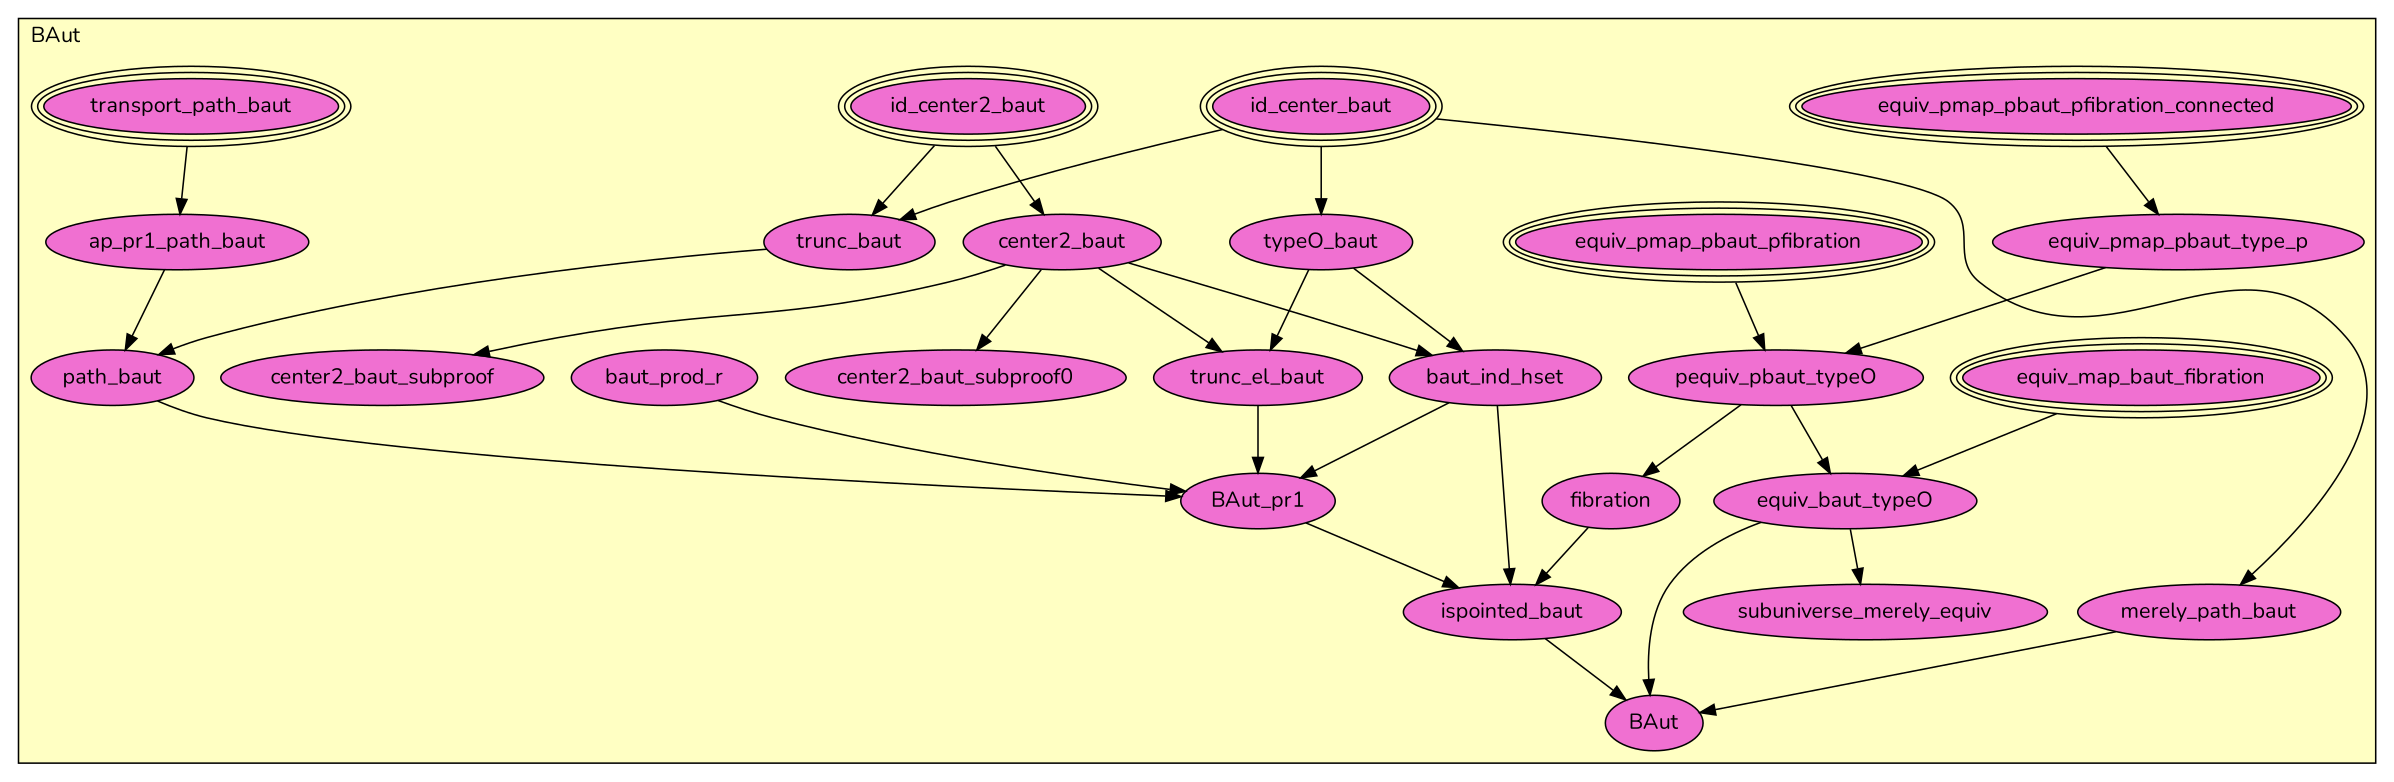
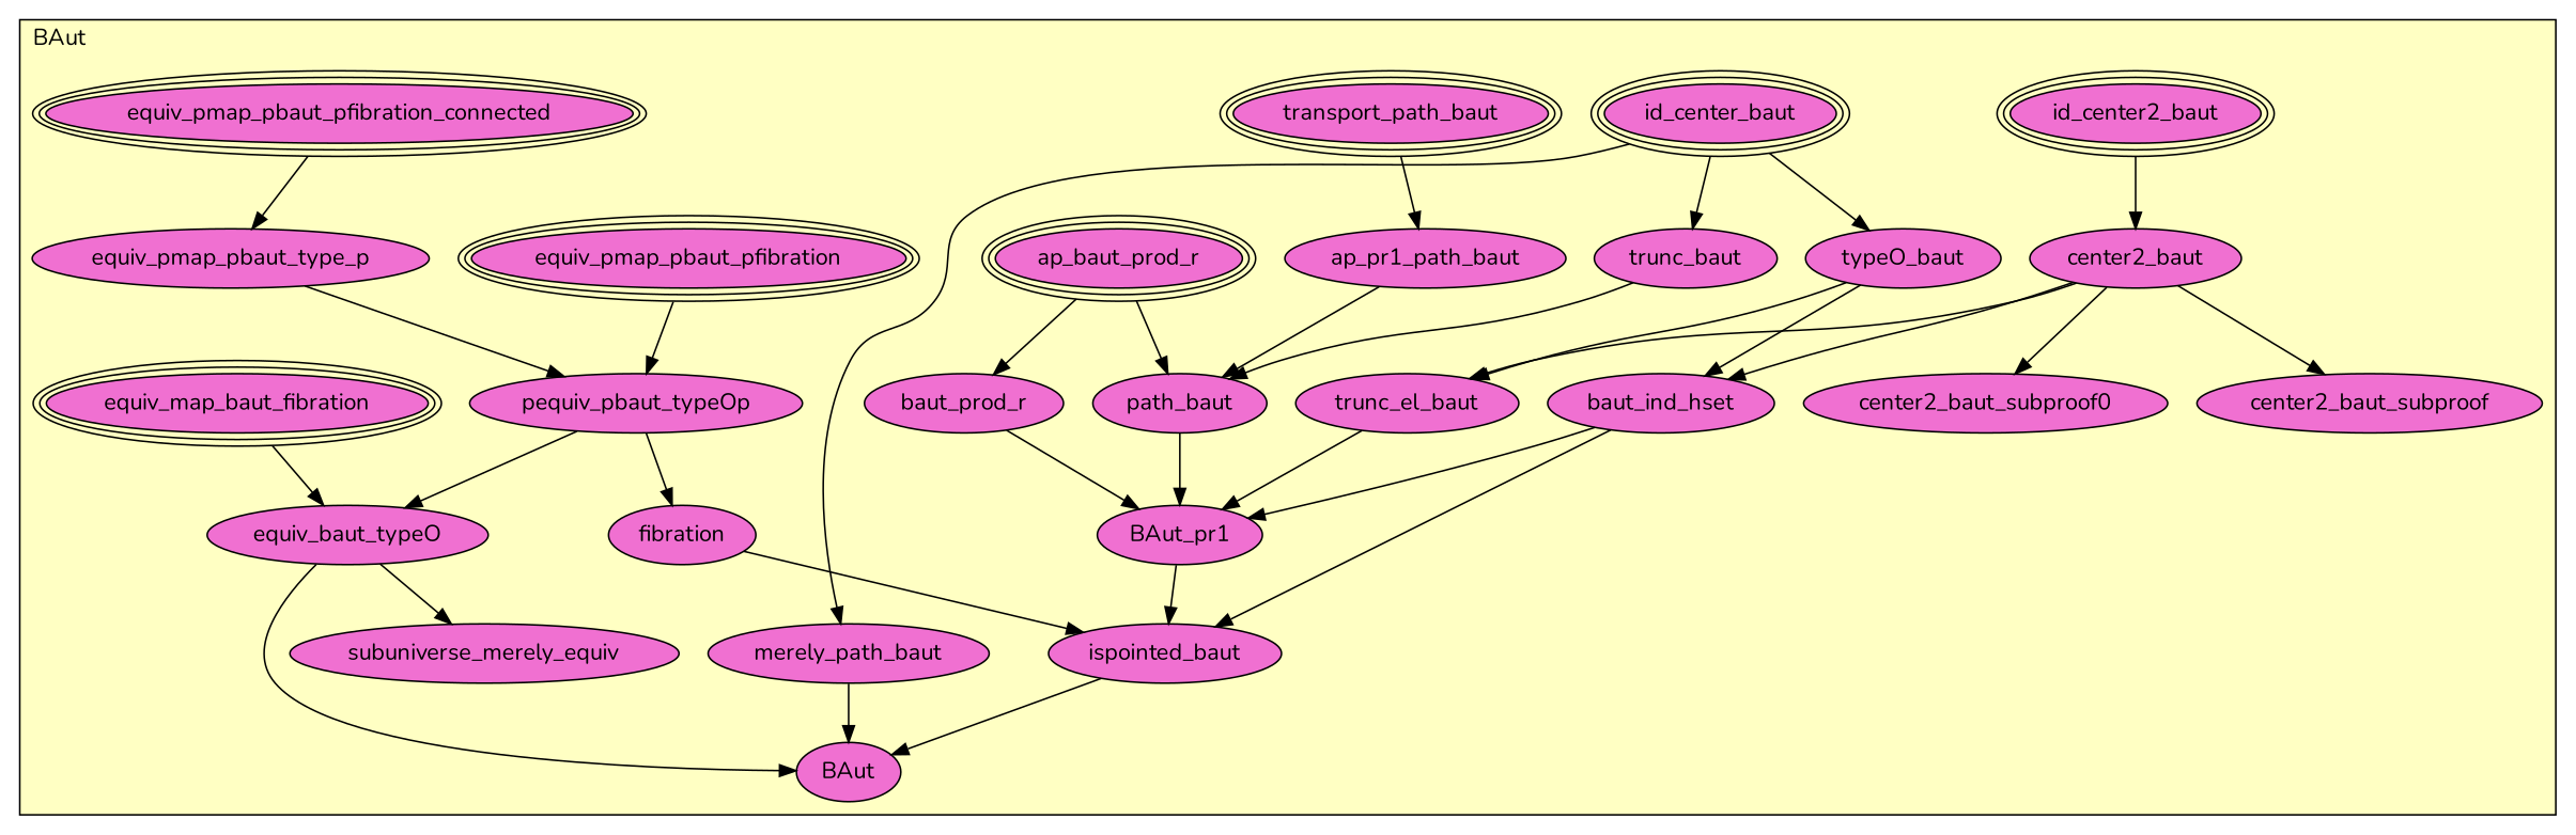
  digraph {
    fontname=Nunito
    node [fillcolor="#F070D1" fontname=Nunito style=filled]
    edge [fontname=Nunito]
    n1 [label=equiv_pmap_pbaut_pfibration_connected peripheries=3]
    n2 [label=equiv_pmap_pbaut_type_p]
    n3 [label=equiv_pmap_pbaut_pfibration peripheries=3]
-   n4 [label=pequiv_pbaut_typeO]
+   n4 [label=pequiv_pbaut_typeOp]
    n5 [label=equiv_map_baut_fibration peripheries=3]
    n6 [label=equiv_baut_typeO]
    n7 [label=subuniverse_merely_equiv]
    n8 [label=id_center2_baut peripheries=3]
    n9 [label=center2_baut]
    n10 [label=center2_baut_subproof0]
    n11 [label=center2_baut_subproof]
    n12 [label=id_center_baut peripheries=3]
    n13 [label=typeO_baut]
    n14 [label=baut_ind_hset]
+   n15 [label=ap_baut_prod_r peripheries=3]
    n16 [label=baut_prod_r]
    n17 [label=trunc_el_baut]
    n18 [label=merely_path_baut]
    n19 [label=trunc_baut]
    n20 [label=transport_path_baut peripheries=3]
    n21 [label=ap_pr1_path_baut]
    n22 [label=path_baut]
    n23 [label=fibration]
    n24 [label=ispointed_baut]
    n25 [label=BAut_pr1]
    n26 [label=BAut]
    subgraph cluster_1 {
      fillcolor="#FFFFC3"
      label=BAut
      labeljust=l
      style=filled
      n1
      n2
      n3
      n4
      n5
      n6
      n7
      n8
      n9
      n10
      n11
      n12
      n13
      n14
+     n15
      n16
      n17
      n18
      n19
      n20
      n21
      n22
      n23
      n24
      n25
      n26
    }
    n1 -> n2
    n2 -> n4
    n3 -> n4
    n4 -> n6
    n4 -> n23
    n5 -> n6
    n6 -> n7
    n6 -> n26
    n8 -> n9
-   n8 -> n19
    n9 -> n10
    n9 -> n11
    n9 -> n14
    n9 -> n17
    n12 -> n13
    n12 -> n18
    n12 -> n19
    n13 -> n14
    n13 -> n17
    n14 -> n24
    n14 -> n25
+   n15 -> n16
+   n15 -> n22
    n16 -> n25
    n17 -> n25
    n18 -> n26
    n19 -> n22
    n20 -> n21
    n21 -> n22
    n22 -> n25
    n23 -> n24
    n24 -> n26
    n25 -> n24
  }
